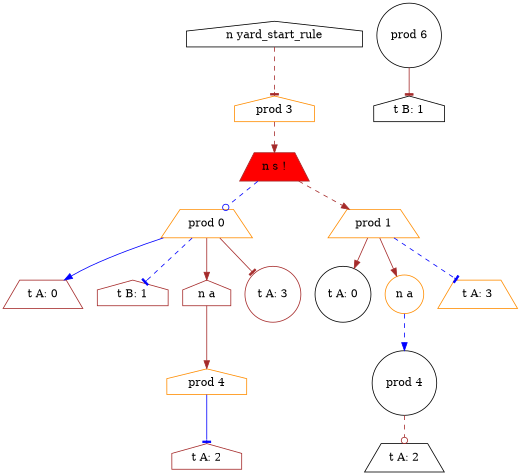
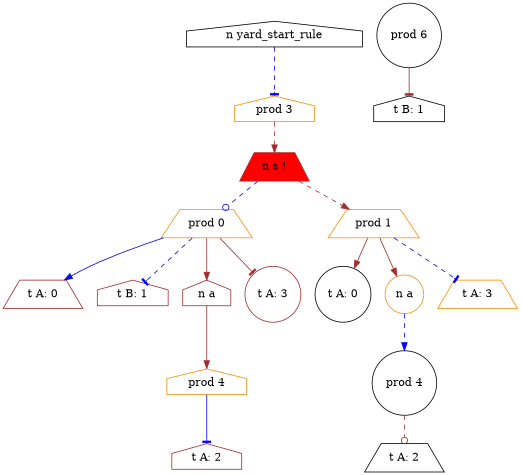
  digraph {
    node [color=black shape=house]
    edge [arrowhead=normal color=brown style=dashed]
    n1 [label="n yard_start_rule"]
    n2 [color=darkorange label="prod 3"]
    n3 [color=brown fillcolor=red label="n s !" shape=trapezium style=filled]
    n4 [color=darkorange label="prod 0" shape=trapezium]
    n5 [color=darkorange label="prod 1" shape=trapezium]
    n6 [color=brown label="t A: 0" shape=trapezium]
    n7 [color=brown label="t B: 1"]
    n8 [color=brown label="n a"]
    n9 [color=brown label="t A: 3" shape=circle]
    n10 [label="t A: 0" shape=circle]
    n11 [color=darkorange label="n a" shape=circle]
    n12 [color=darkorange label="t A: 3" shape=trapezium]
    n13 [color=darkorange label="prod 4"]
    n14 [color=brown label="t A: 2"]
    n15 [label="prod 4" shape=circle]
    n16 [label="prod 6" shape=circle]
    n17 [label="t B: 1"]
    n18 [label="t A: 2" shape=trapezium]
-   n1 -> n2 [arrowhead=tee width=10]
+   n1 -> n2 [arrowhead=tee color=blue width=10]
    n2 -> n3
    n3 -> n4 [arrowhead=odot color=blue width=10]
    n3 -> n5 [width=10]
    n4 -> n6 [color=blue style=solid]
    n4 -> n7 [arrowhead=tee color=blue]
    n4 -> n8 [style=solid]
    n4 -> n9 [arrowhead=tee style=solid]
    n5 -> n10 [style=solid]
    n5 -> n11 [style=solid]
    n5 -> n12 [arrowhead=tee color=blue]
    n8 -> n13 [style=solid width=10]
    n11 -> n15 [color=blue width=10]
    n13 -> n14 [arrowhead=tee color=blue style=solid]
    n15 -> n18 [arrowhead=odot]
    n16 -> n17 [arrowhead=tee style=solid]
  }
